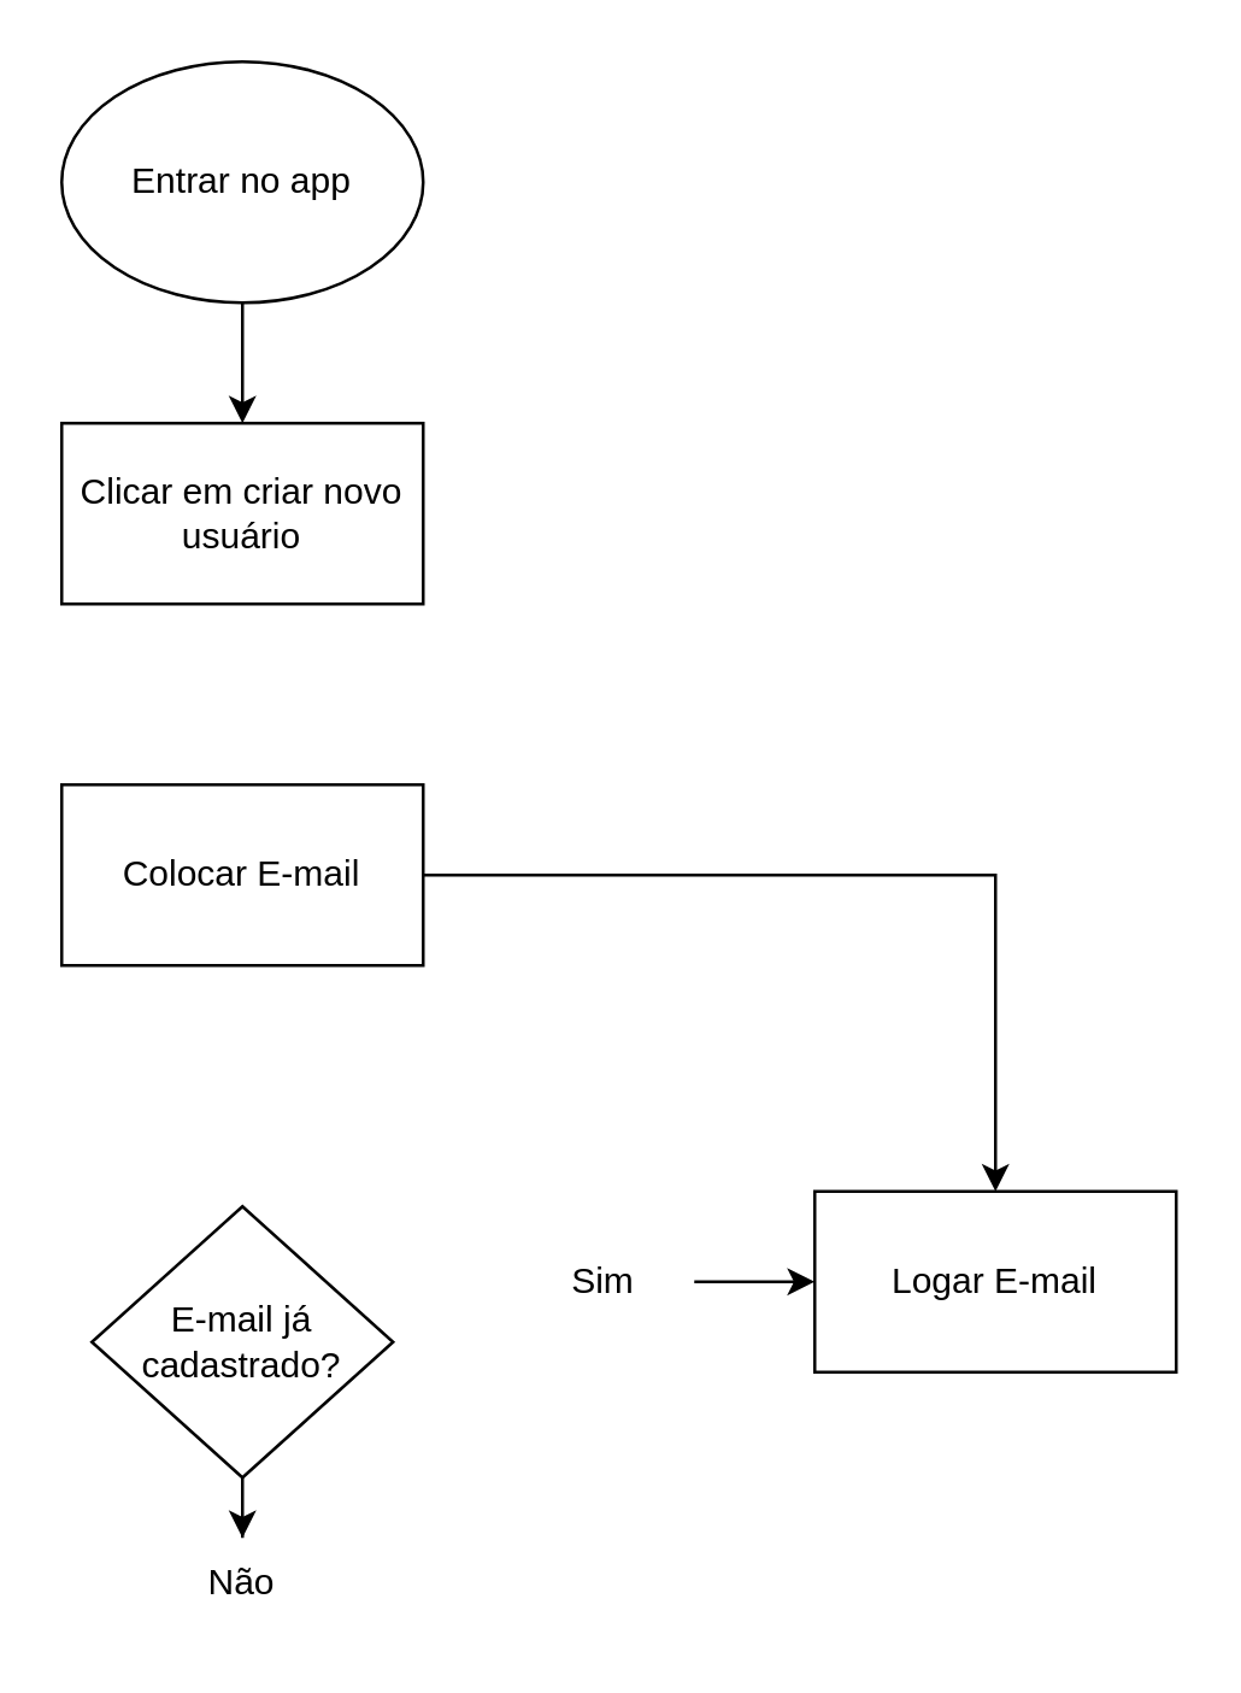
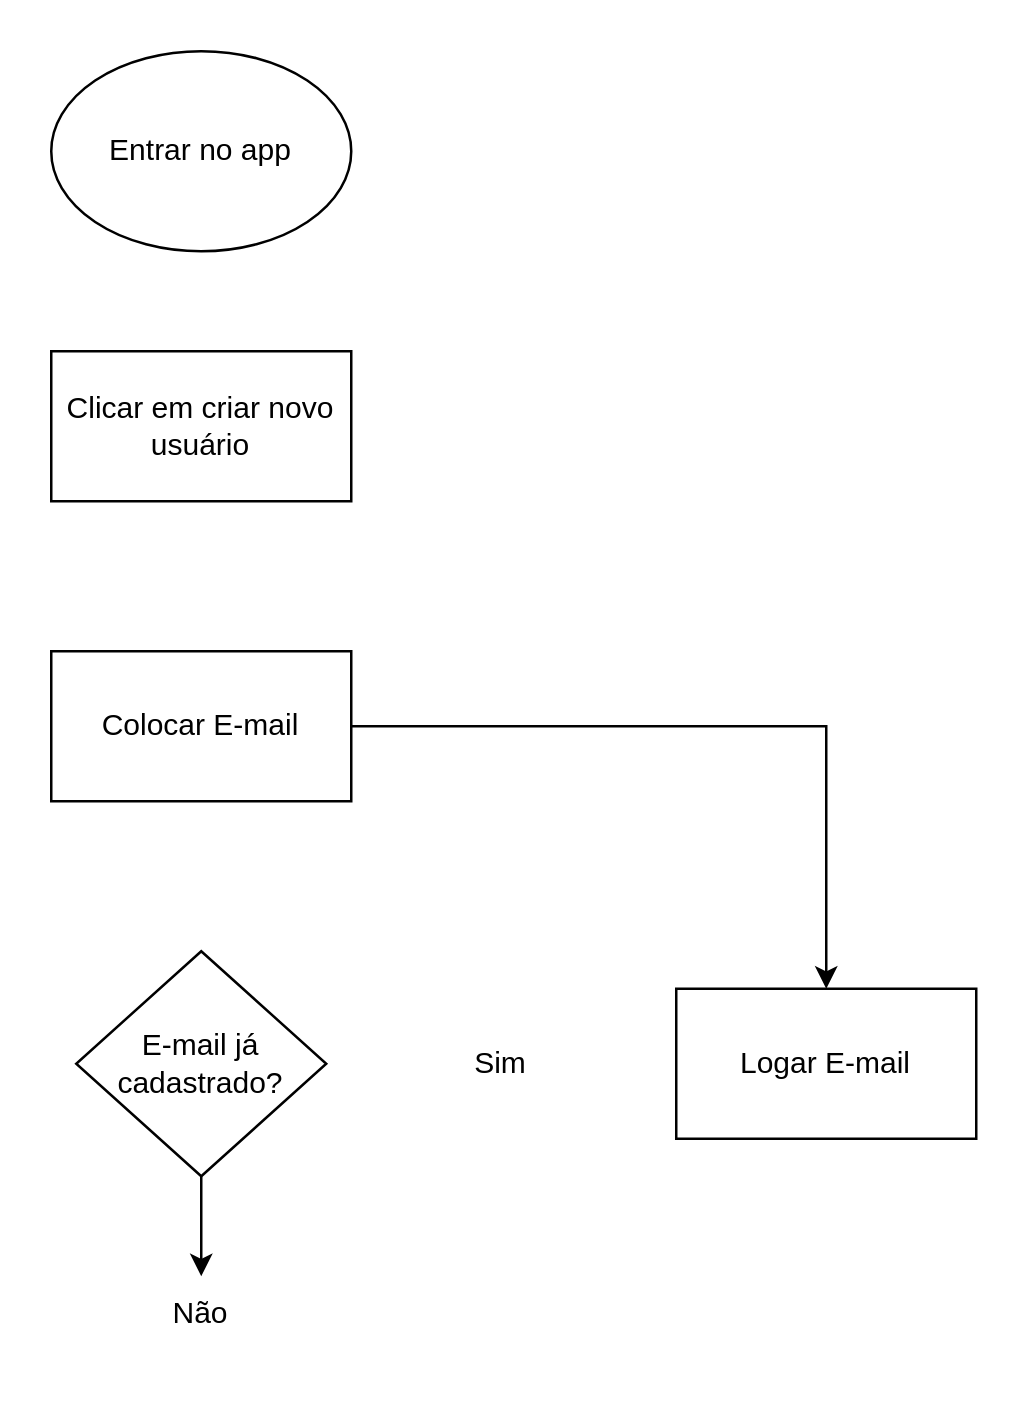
  <mxCell id="0" />
  <mxCell id="1" parent="0" />
- <mxCell id="2" value="" style="edgeStyle=orthogonalEdgeStyle;rounded=0;orthogonalLoop=1;jettySize=auto;html=1;" edge="1" parent="1" source="3" target="4"><mxGeometry relative="1" as="geometry" /></mxCell>
  <mxCell id="3" value="Entrar no app" style="ellipse;whiteSpace=wrap;html=1;" vertex="1" parent="1"><mxGeometry x="20" y="20" width="120" height="80" as="geometry" /></mxCell>
  <mxCell id="4" value="Clicar em criar novo usuário" style="whiteSpace=wrap;html=1;" vertex="1" parent="1"><mxGeometry x="20" y="140" width="120" height="60" as="geometry" /></mxCell>
  <mxCell id="5" value="" style="edgeStyle=orthogonalEdgeStyle;rounded=0;orthogonalLoop=1;jettySize=auto;html=1;" edge="1" parent="1" source="6" target="11"><mxGeometry relative="1" as="geometry" /></mxCell>
  <mxCell id="6" value="Colocar E-mail" style="whiteSpace=wrap;html=1;" vertex="1" parent="1"><mxGeometry x="20" y="260" width="120" height="60" as="geometry" /></mxCell>
  <mxCell id="7" value="" style="edgeStyle=orthogonalEdgeStyle;rounded=0;orthogonalLoop=1;jettySize=auto;html=1;" edge="1" parent="1" source="8" target="12"><mxGeometry relative="1" as="geometry" /></mxCell>
- <mxCell id="8" value="E-mail já cadastrado?" style="rhombus;whiteSpace=wrap;html=1;" vertex="1" parent="1"><mxGeometry x="30" y="400" width="100" height="90" as="geometry" /></mxCell>
- <mxCell id="9" value="" style="edgeStyle=orthogonalEdgeStyle;rounded=0;orthogonalLoop=1;jettySize=auto;html=1;" edge="1" parent="1" source="10" target="11"><mxGeometry relative="1" as="geometry" /></mxCell>
+ <mxCell id="8" value="E-mail já cadastrado?" style="rhombus;whiteSpace=wrap;html=1;" vertex="1" parent="1"><mxGeometry x="30" y="380" width="100" height="90" as="geometry" /></mxCell>
  <mxCell id="10" value="Sim" style="text;html=1;align=center;verticalAlign=middle;whiteSpace=wrap;rounded=0;" vertex="1" parent="1"><mxGeometry x="170" y="410" width="60" height="30" as="geometry" /></mxCell>
  <mxCell id="11" value="Logar E-mail" style="whiteSpace=wrap;html=1;" vertex="1" parent="1"><mxGeometry x="270" y="395" width="120" height="60" as="geometry" /></mxCell>
  <mxCell id="12" value="Não" style="text;html=1;align=center;verticalAlign=middle;whiteSpace=wrap;rounded=0;" vertex="1" parent="1"><mxGeometry x="50" y="510" width="60" height="30" as="geometry" /></mxCell>
